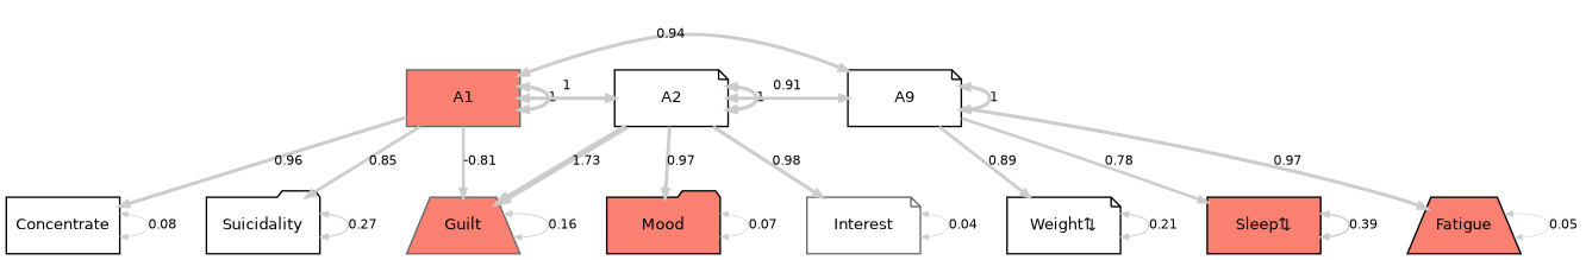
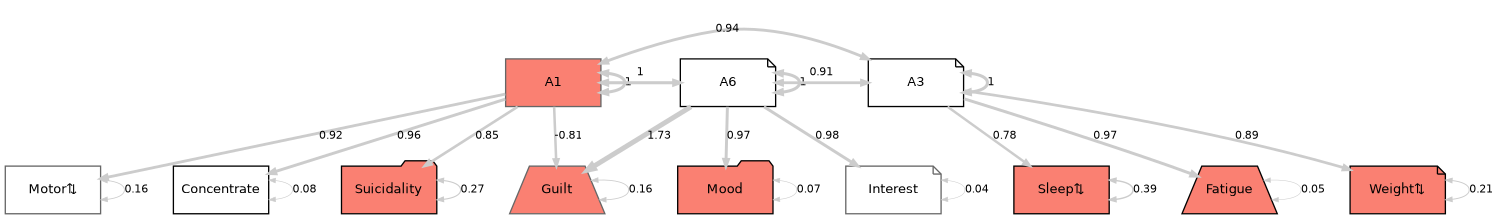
  digraph {
    bgcolor=white
    rankdir=TB
    node [color=black fillcolor=salmon fixedsize=true fontcolor=black fontname=Helvetica fontsize=10 shape=box style=filled]
    edge [arrowsize=0.5 color=gray80 dir=both fontname=Helvetica fontsize=8 penwidth=2.3]
    n1 [color=gray40 label=A1 width=1]
-   n2 [fillcolor=white label=A2 shape=note width=1]
-   n3 [fillcolor=white label=A9 shape=note width=1]
+   n2 [fillcolor=white label=A6 shape=note width=1]
+   n3 [fillcolor=white label=A3 shape=note width=1]
    n4 [label=Mood shape=folder width=1]
    n5 [color=gray40 fillcolor=white label=Interest shape=note width=1]
-   n6 [fillcolor=white label="Weight⇅" shape=note width=1]
+   n6 [label="Weight⇅" shape=note width=1]
    n7 [label="Sleep⇅" width=1]
+   n8 [color=gray40 fillcolor=white label="Motor⇅" width=1]
    n9 [label=Fatigue shape=trapezium width=1]
    n10 [color=gray40 label=Guilt shape=trapezium width=1]
    n11 [fillcolor=white label=Concentrate width=1]
-   n12 [fillcolor=white label=Suicidality shape=folder width=1]
+   n12 [label=Suicidality shape=folder width=1]
    subgraph sub_1 {
      rank=same
      n1
      n2
      n3
    }
    subgraph sub_2 {
      rank=same
      n4
      n5
      n6
      n7
+     n8
      n9
      n10
      n11
      n12
    }
    n1 -> n1 [label=1]
    n1 -> n2 [label=1 penwidth=2.29999943011667]
    n1 -> n3 [label=0.94 penwidth=2.17676577903329]
+   n1 -> n8 [dir=forward label=0.92 penwidth=2.1325572532923]
    n1 -> n10 [dir=forward label=-0.81 penwidth=1.92117466781285]
    n1 -> n11 [dir=forward label=0.96 penwidth=2.2180170800249]
    n1 -> n12 [dir=forward label=0.85 penwidth=2.00738610886844]
    n2 -> n2 [label=1]
    n2 -> n3 [label=0.91 penwidth=2.11697460166054]
    n2 -> n4 [dir=forward label=0.97 penwidth=2.23190706330767]
    n2 -> n5 [dir=forward label=0.98 penwidth=2.25861034461542]
    n2 -> n10 [dir=forward label=1.73 penwidth=3.75096692777707]
    n3 -> n3 [label=1]
    n3 -> n6 [dir=forward label=0.89 penwidth=2.07336843615809]
    n3 -> n7 [dir=forward label=0.78 penwidth=1.85885448939889]
    n3 -> n9 [dir=forward label=0.97 penwidth=2.24840223261212]
    n4 -> n4 [label=0.07 penwidth=0.433867487961125]
    n5 -> n5 [label=0.04 penwidth=0.381922687854792]
    n6 -> n6 [label=0.21 penwidth=0.727582275492255]
    n7 -> n7 [label=0.39 penwidth=1.08498640586278]
+   n8 -> n8 [label=0.16 penwidth=0.620864264210692]
    n9 -> n9 [label=0.05 penwidth=0.401864114197644]
    n10 -> n10 [label=0.16 penwidth=0.625928418395107]
    n11 -> n11 [label=0.08 penwidth=0.460605053715914]
    n12 -> n12 [label=0.27 penwidth=0.842412119045876]
  }
